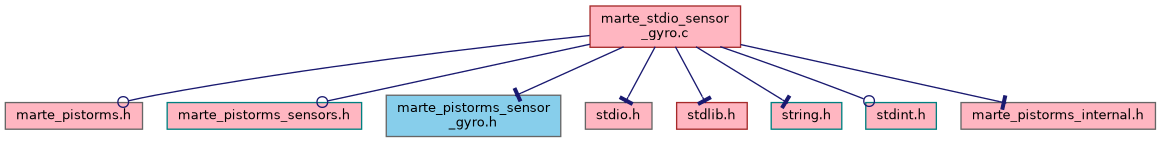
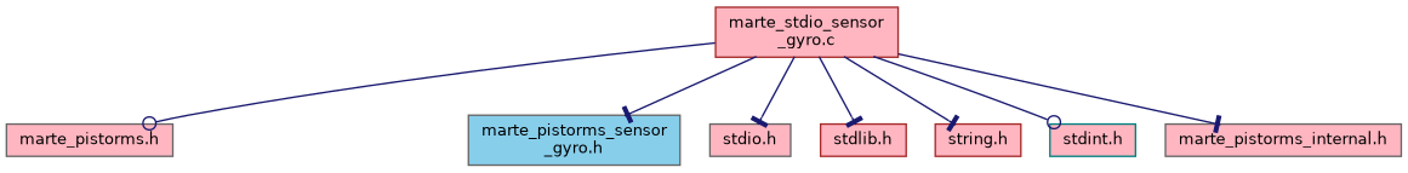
  digraph {
    node [color=gray40 fillcolor=lightpink fontname=Helvetica fontsize=10 shape=record style=filled]
    edge [arrowhead=tee color=midnightblue fontname=Helvetica fontsize=10 labelfontname=Helvetica labelfontsize=10 style=solid]
    n1 [color=brown fontcolor=black height=0.2 label="marte_stdio_sensor\l_gyro.c" width=0.4]
    n2 [height=0.2 label="marte_pistorms.h" width=0.4]
-   n3 [color=teal height=0.2 label="marte_pistorms_sensors.h" width=0.4]
    n4 [fillcolor=skyblue height=0.2 label="marte_pistorms_sensor\l_gyro.h" width=0.4]
    n5 [height=0.2 label="stdio.h" width=0.4]
    n6 [color=brown height=0.2 label="stdlib.h" width=0.4]
-   n7 [color=teal height=0.2 label="string.h" width=0.4]
+   n7 [color=brown height=0.2 label="string.h" width=0.4]
    n8 [color=teal height=0.2 label="stdint.h" width=0.4]
    n9 [height=0.2 label="marte_pistorms_internal.h" width=0.4]
    n1 -> n2 [arrowhead=odot]
-   n1 -> n3 [arrowhead=odot]
    n1 -> n4
    n1 -> n5
    n1 -> n6
    n1 -> n7
    n1 -> n8 [arrowhead=odot]
    n1 -> n9
  }
